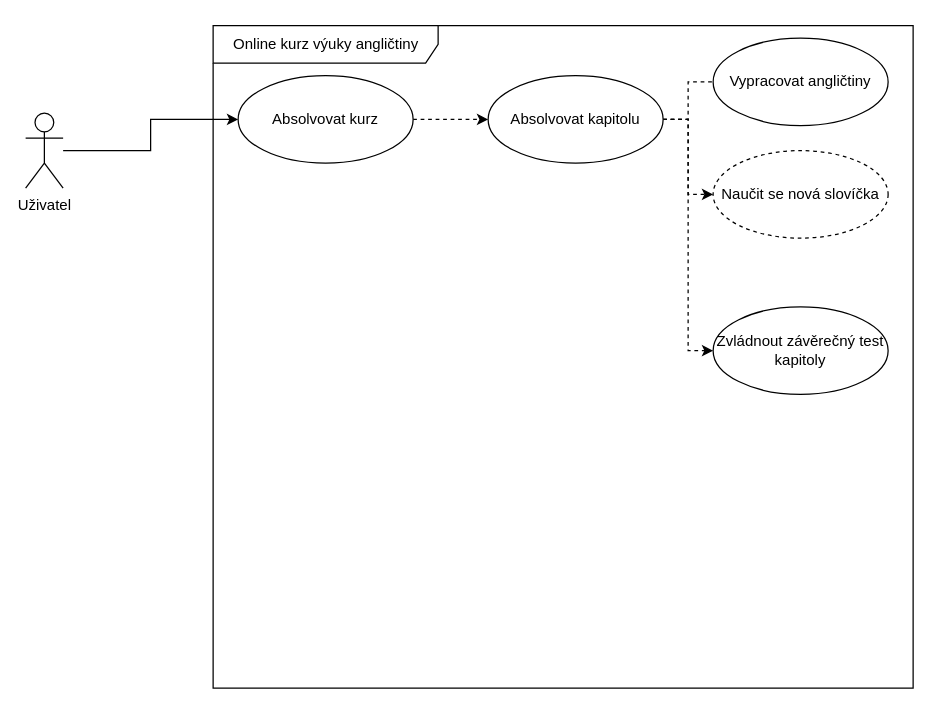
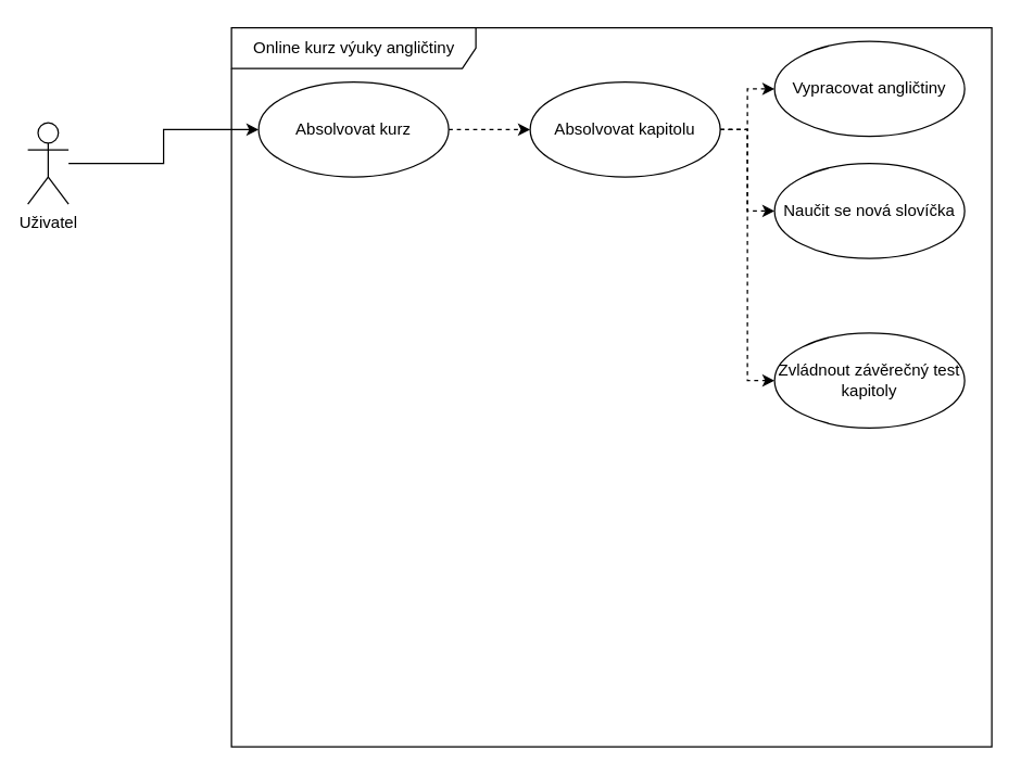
  <mxCell id="0" />
  <mxCell id="1" parent="0" />
  <mxCell id="2" style="edgeStyle=orthogonalEdgeStyle;rounded=0;orthogonalLoop=1;jettySize=auto;html=1;" edge="1" parent="1" source="3" target="6"><mxGeometry relative="1" as="geometry" /></mxCell>
  <mxCell id="3" value="Uživatel" style="shape=umlActor;verticalLabelPosition=bottom;verticalAlign=top;html=1;" vertex="1" parent="1"><mxGeometry x="20" y="90" width="30" height="60" as="geometry" /></mxCell>
  <mxCell id="4" value="Online kurz výuky angličtiny" style="shape=umlFrame;width=180;height=30;labelBackgroundColor=none;labelBorderColor=none;html=1;swimlaneFillColor=none;sketch=0;shadow=0;" vertex="1" parent="1"><mxGeometry x="170" y="20" width="560" height="530" as="geometry" /></mxCell>
  <mxCell id="5" style="edgeStyle=orthogonalEdgeStyle;rounded=0;orthogonalLoop=1;jettySize=auto;html=1;entryX=0;entryY=0.5;entryDx=0;entryDy=0;dashed=1;" edge="1" parent="1" source="6" target="10"><mxGeometry relative="1" as="geometry" /></mxCell>
  <mxCell id="6" value="Absolvovat kurz" style="ellipse;whiteSpace=wrap;html=1;shadow=0;labelBackgroundColor=none;sketch=0;strokeColor=#000000;gradientColor=none;" vertex="1" parent="1"><mxGeometry x="190" y="60" width="140" height="70" as="geometry" /></mxCell>
- <mxCell id="7" style="edgeStyle=orthogonalEdgeStyle;rounded=0;orthogonalLoop=1;jettySize=auto;html=1;dashed=1;endArrow=none;" edge="1" parent="1" source="10" target="11"><mxGeometry relative="1" as="geometry" /></mxCell>
+ <mxCell id="7" style="edgeStyle=orthogonalEdgeStyle;rounded=0;orthogonalLoop=1;jettySize=auto;html=1;dashed=1;" edge="1" parent="1" source="10" target="11"><mxGeometry relative="1" as="geometry" /></mxCell>
  <mxCell id="8" style="edgeStyle=orthogonalEdgeStyle;rounded=0;orthogonalLoop=1;jettySize=auto;html=1;entryX=0;entryY=0.5;entryDx=0;entryDy=0;dashed=1;" edge="1" parent="1" source="10" target="12"><mxGeometry relative="1" as="geometry" /></mxCell>
  <mxCell id="9" style="edgeStyle=orthogonalEdgeStyle;rounded=0;orthogonalLoop=1;jettySize=auto;html=1;entryX=0;entryY=0.5;entryDx=0;entryDy=0;dashed=1;" edge="1" parent="1" source="10" target="13"><mxGeometry relative="1" as="geometry" /></mxCell>
  <mxCell id="10" value="Absolvovat kapitolu" style="ellipse;whiteSpace=wrap;html=1;shadow=0;labelBackgroundColor=none;sketch=0;strokeColor=#000000;gradientColor=none;" vertex="1" parent="1"><mxGeometry x="390" y="60" width="140" height="70" as="geometry" /></mxCell>
  <mxCell id="11" value="Vypracovat angličtiny" style="ellipse;whiteSpace=wrap;html=1;shadow=0;labelBackgroundColor=none;sketch=0;strokeColor=#000000;gradientColor=none;" vertex="1" parent="1"><mxGeometry x="570" y="30" width="140" height="70" as="geometry" /></mxCell>
- <mxCell id="12" value="Naučit se nová slovíčka" style="ellipse;whiteSpace=wrap;html=1;shadow=0;labelBackgroundColor=none;sketch=0;strokeColor=#000000;gradientColor=none;dashed=1;" vertex="1" parent="1"><mxGeometry x="570" y="120" width="140" height="70" as="geometry" /></mxCell>
+ <mxCell id="12" value="Naučit se nová slovíčka" style="ellipse;whiteSpace=wrap;html=1;shadow=0;labelBackgroundColor=none;sketch=0;strokeColor=#000000;gradientColor=none;" vertex="1" parent="1"><mxGeometry x="570" y="120" width="140" height="70" as="geometry" /></mxCell>
  <mxCell id="13" value="Zvládnout závěrečný test kapitoly" style="ellipse;whiteSpace=wrap;html=1;shadow=0;labelBackgroundColor=none;sketch=0;strokeColor=#000000;gradientColor=none;" vertex="1" parent="1"><mxGeometry x="570" y="245" width="140" height="70" as="geometry" /></mxCell>
